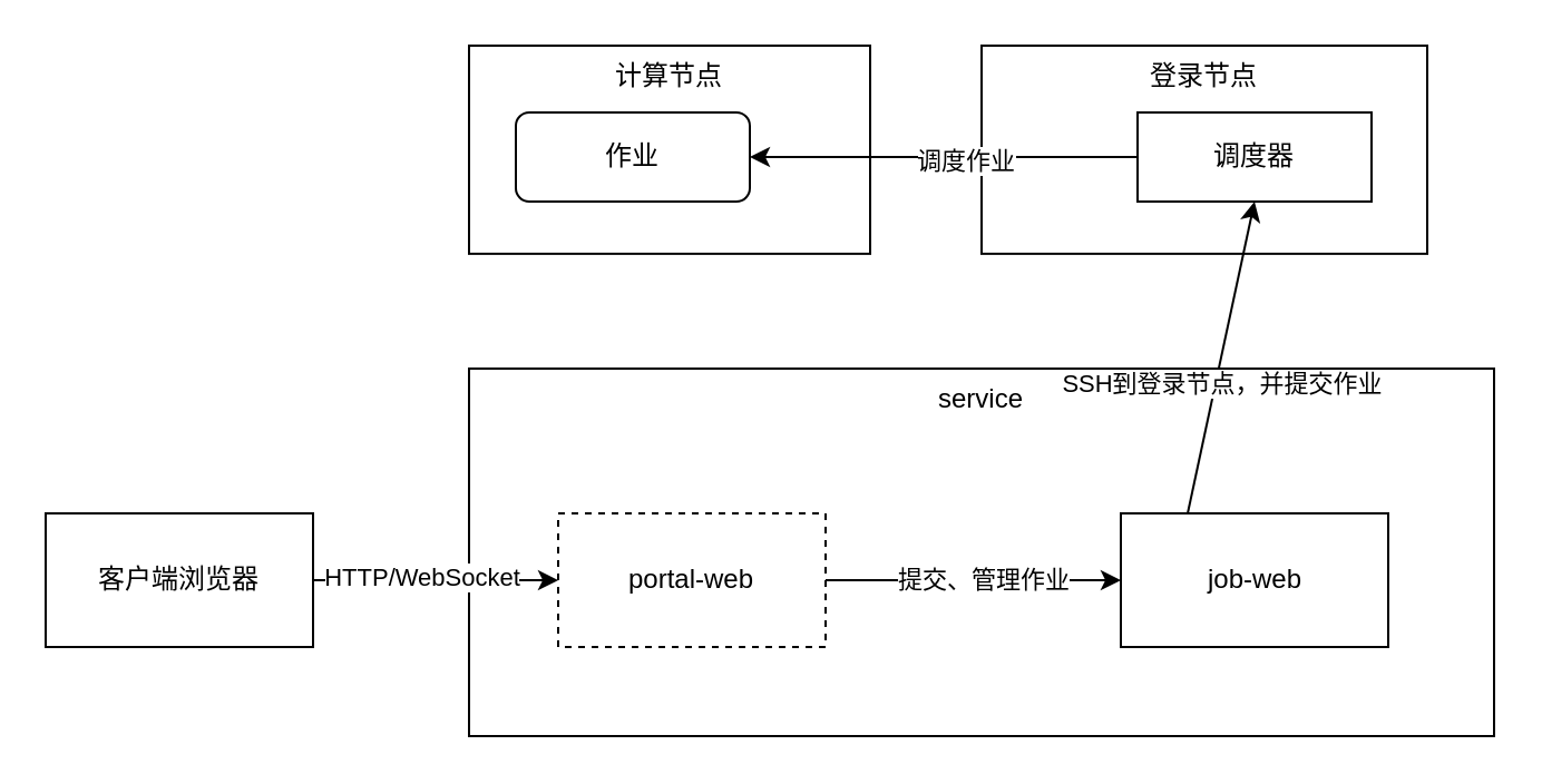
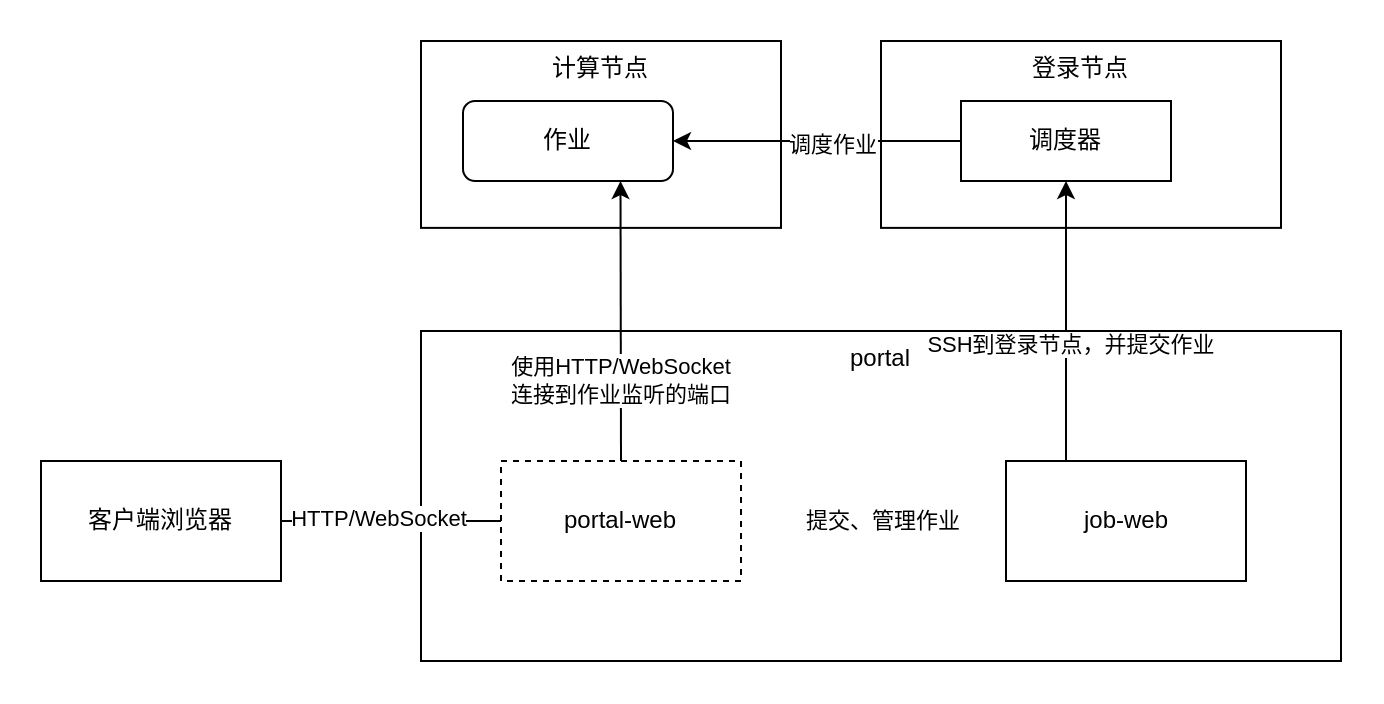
  <mxCell id="0" />
  <mxCell id="1" parent="0" />
- <mxCell id="2" value="service" style="rounded=0;whiteSpace=wrap;html=1;fillColor=none;verticalAlign=top;" parent="1" vertex="1"><mxGeometry x="210" y="165" width="460" height="165" as="geometry" /></mxCell>
+ <mxCell id="2" value="portal" style="rounded=0;whiteSpace=wrap;html=1;fillColor=none;verticalAlign=top;" parent="1" vertex="1"><mxGeometry x="210" y="165" width="460" height="165" as="geometry" /></mxCell>
  <mxCell id="3" value="登录节点" style="rounded=0;whiteSpace=wrap;html=1;fillColor=none;verticalAlign=top;" parent="1" vertex="1"><mxGeometry x="440" y="20" width="200" height="93.44" as="geometry" /></mxCell>
- <mxCell id="4" style="edgeStyle=none;html=1;exitX=1;exitY=0.5;exitDx=0;exitDy=0;" parent="1" source="6" target="10" edge="1"><mxGeometry relative="1" as="geometry"><mxPoint x="230" y="265" as="targetPoint" /></mxGeometry></mxCell>
+ <mxCell id="4" style="edgeStyle=none;html=1;exitX=1;exitY=0.5;exitDx=0;exitDy=0;endArrow=none;" parent="1" source="6" target="10" edge="1"><mxGeometry relative="1" as="geometry"><mxPoint x="230" y="265" as="targetPoint" /></mxGeometry></mxCell>
  <mxCell id="5" value="HTTP/WebSocket" style="edgeLabel;html=1;align=center;verticalAlign=middle;resizable=0;points=[];" parent="4" vertex="1" connectable="0"><mxGeometry x="-0.209" y="-2" relative="1" as="geometry"><mxPoint x="4" y="-4" as="offset" /></mxGeometry></mxCell>
  <mxCell id="6" value="客户端浏览器" style="whiteSpace=wrap;html=1;fillColor=none;" parent="1" vertex="1"><mxGeometry x="20" y="230" width="120" height="60" as="geometry" /></mxCell>
- <mxCell id="7" style="edgeStyle=none;html=1;exitX=1;exitY=0.5;exitDx=0;exitDy=0;entryX=0;entryY=0.5;entryDx=0;entryDy=0;" parent="1" source="10" target="14" edge="1"><mxGeometry relative="1" as="geometry"><Array as="points"><mxPoint x="430" y="260" /></Array></mxGeometry></mxCell>
+ <mxCell id="8" style="edgeStyle=none;html=1;exitX=0.5;exitY=0;exitDx=0;exitDy=0;entryX=0.75;entryY=1;entryDx=0;entryDy=0;" edge="1" parent="1" source="10" target="18"><mxGeometry relative="1" as="geometry" /></mxCell>
+ <mxCell id="9" value="使用HTTP/WebSocket&lt;br&gt;连接到作业监听的端口" style="edgeLabel;html=1;align=center;verticalAlign=middle;resizable=0;points=[];" vertex="1" connectable="0" parent="8"><mxGeometry x="0.254" y="-2" relative="1" as="geometry"><mxPoint x="-2" y="48" as="offset" /></mxGeometry></mxCell>
  <mxCell id="10" value="portal-web" style="rounded=0;whiteSpace=wrap;html=1;fillColor=none;dashed=1;" parent="1" vertex="1"><mxGeometry x="250" y="230" width="120" height="60" as="geometry" /></mxCell>
  <mxCell id="11" value="计算节点" style="rounded=0;whiteSpace=wrap;html=1;fillColor=none;verticalAlign=top;" parent="1" vertex="1"><mxGeometry x="210" y="20" width="180" height="93.44" as="geometry" /></mxCell>
  <mxCell id="12" style="edgeStyle=none;html=1;exitX=0.25;exitY=0;exitDx=0;exitDy=0;entryX=0.5;entryY=1;entryDx=0;entryDy=0;" edge="1" parent="1" source="14" target="17"><mxGeometry relative="1" as="geometry" /></mxCell>
  <mxCell id="13" value="SSH到登录节点，并提交作业" style="edgeLabel;html=1;align=center;verticalAlign=middle;resizable=0;points=[];" vertex="1" connectable="0" parent="12"><mxGeometry x="-0.155" y="-2" relative="1" as="geometry"><mxPoint as="offset" /></mxGeometry></mxCell>
  <mxCell id="14" value="job-web" style="rounded=0;whiteSpace=wrap;html=1;fillColor=none;" parent="1" vertex="1"><mxGeometry x="502.5" y="230" width="120" height="60" as="geometry" /></mxCell>
  <mxCell id="15" style="edgeStyle=none;html=1;exitX=0;exitY=0.5;exitDx=0;exitDy=0;entryX=1;entryY=0.5;entryDx=0;entryDy=0;" edge="1" parent="1" source="17" target="18"><mxGeometry relative="1" as="geometry"><mxPoint x="450" y="-20" as="targetPoint" /></mxGeometry></mxCell>
  <mxCell id="16" value="调度作业" style="edgeLabel;html=1;align=center;verticalAlign=middle;resizable=0;points=[];" vertex="1" connectable="0" parent="15"><mxGeometry x="-0.098" y="1" relative="1" as="geometry"><mxPoint as="offset" /></mxGeometry></mxCell>
- <mxCell id="17" value="调度器" style="rounded=0;whiteSpace=wrap;html=1;" vertex="1" parent="1"><mxGeometry x="510" y="50" width="105" height="40" as="geometry" /></mxCell>
+ <mxCell id="17" value="调度器" style="rounded=0;whiteSpace=wrap;html=1;" vertex="1" parent="1"><mxGeometry x="480" y="50" width="105" height="40" as="geometry" /></mxCell>
  <mxCell id="18" value="作业" style="whiteSpace=wrap;html=1;rounded=1;" vertex="1" parent="1"><mxGeometry x="231" y="50" width="105" height="40" as="geometry" /></mxCell>
  <mxCell id="19" value="提交、管理作业" style="edgeLabel;html=1;align=center;verticalAlign=middle;resizable=0;points=[];" vertex="1" connectable="0" parent="1"><mxGeometry x="440.004" y="259.997" as="geometry" /></mxCell>
